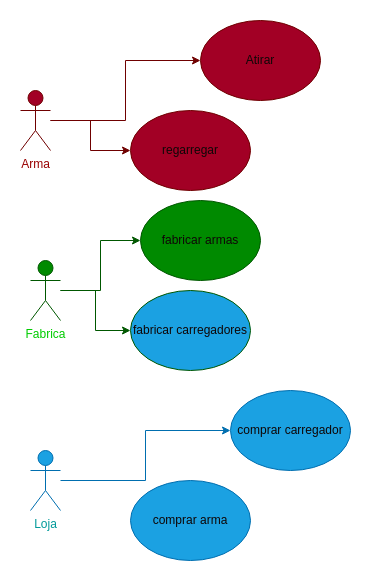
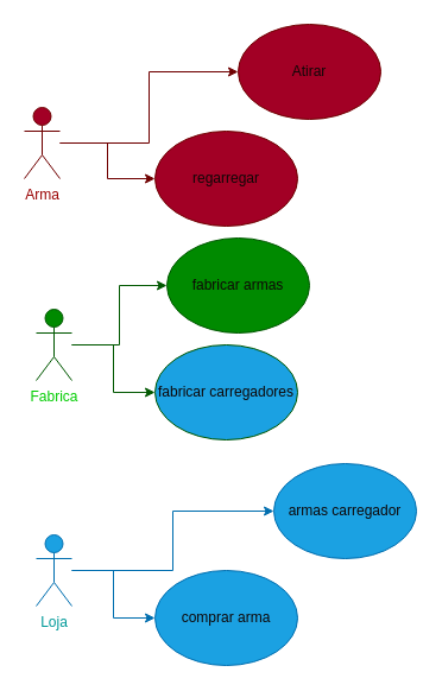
  <mxCell id="0" />
  <mxCell id="1" parent="0" />
  <mxCell id="2" style="edgeStyle=orthogonalEdgeStyle;rounded=0;orthogonalLoop=1;jettySize=auto;html=1;entryX=0;entryY=0.5;entryDx=0;entryDy=0;fillColor=#a20025;strokeColor=#6F0000;" edge="1" parent="1" source="4" target="5"><mxGeometry relative="1" as="geometry" /></mxCell>
  <mxCell id="3" style="edgeStyle=orthogonalEdgeStyle;rounded=0;orthogonalLoop=1;jettySize=auto;html=1;entryX=0;entryY=0.5;entryDx=0;entryDy=0;fillColor=#a20025;strokeColor=#6F0000;" edge="1" parent="1" source="4" target="6"><mxGeometry relative="1" as="geometry" /></mxCell>
  <mxCell id="4" value="Arma" style="shape=umlActor;verticalLabelPosition=bottom;verticalAlign=top;html=1;outlineConnect=0;fillColor=#a20025;fontColor=#990000;strokeColor=#6F0000;" vertex="1" parent="1"><mxGeometry x="20" y="90" width="30" height="60" as="geometry" /></mxCell>
  <mxCell id="5" value="Atirar" style="ellipse;whiteSpace=wrap;html=1;fillColor=#a20025;fontColor=#0F0707;strokeColor=#6F0000;" vertex="1" parent="1"><mxGeometry x="200" y="20" width="120" height="80" as="geometry" /></mxCell>
  <mxCell id="6" value="regarregar" style="ellipse;whiteSpace=wrap;html=1;fillColor=#a20025;fontColor=#0F0707;strokeColor=#6F0000;" vertex="1" parent="1"><mxGeometry x="130" y="110" width="120" height="80" as="geometry" /></mxCell>
+ <mxCell id="7" style="edgeStyle=orthogonalEdgeStyle;rounded=0;orthogonalLoop=1;jettySize=auto;html=1;entryX=0;entryY=0.5;entryDx=0;entryDy=0;fillColor=#1ba1e2;strokeColor=#006EAF;" edge="1" parent="1" source="9" target="11"><mxGeometry relative="1" as="geometry" /></mxCell>
  <mxCell id="8" style="edgeStyle=orthogonalEdgeStyle;rounded=0;orthogonalLoop=1;jettySize=auto;html=1;entryX=0;entryY=0.5;entryDx=0;entryDy=0;fillColor=#1ba1e2;strokeColor=#006EAF;" edge="1" parent="1" source="9" target="10"><mxGeometry relative="1" as="geometry" /></mxCell>
  <mxCell id="9" value="Loja&lt;br&gt;" style="shape=umlActor;verticalLabelPosition=bottom;verticalAlign=top;html=1;outlineConnect=0;fillColor=#1ba1e2;fontColor=#009999;strokeColor=#006EAF;" vertex="1" parent="1"><mxGeometry x="30" y="450" width="30" height="60" as="geometry" /></mxCell>
- <mxCell id="10" value="comprar carregador" style="ellipse;whiteSpace=wrap;html=1;fillColor=#1ba1e2;fontColor=#0F0707;strokeColor=#006EAF;" vertex="1" parent="1"><mxGeometry x="230" y="390" width="120" height="80" as="geometry" /></mxCell>
+ <mxCell id="10" value="armas carregador" style="ellipse;whiteSpace=wrap;html=1;fillColor=#1ba1e2;fontColor=#0F0707;strokeColor=#006EAF;" vertex="1" parent="1"><mxGeometry x="230" y="390" width="120" height="80" as="geometry" /></mxCell>
  <mxCell id="11" value="comprar arma" style="ellipse;whiteSpace=wrap;html=1;fillColor=#1ba1e2;fontColor=#0F0707;strokeColor=#006EAF;" vertex="1" parent="1"><mxGeometry x="130" y="480" width="120" height="80" as="geometry" /></mxCell>
  <mxCell id="12" style="edgeStyle=orthogonalEdgeStyle;rounded=0;orthogonalLoop=1;jettySize=auto;html=1;entryX=0;entryY=0.5;entryDx=0;entryDy=0;fillColor=#008a00;strokeColor=#005700;" edge="1" parent="1" source="14" target="16"><mxGeometry relative="1" as="geometry" /></mxCell>
  <mxCell id="13" style="edgeStyle=orthogonalEdgeStyle;rounded=0;orthogonalLoop=1;jettySize=auto;html=1;entryX=0;entryY=0.5;entryDx=0;entryDy=0;fillColor=#008a00;strokeColor=#005700;" edge="1" parent="1" source="14" target="15"><mxGeometry relative="1" as="geometry" /></mxCell>
  <mxCell id="14" value="Fabrica&lt;br&gt;" style="shape=umlActor;verticalLabelPosition=bottom;verticalAlign=top;html=1;outlineConnect=0;fillColor=#008a00;fontColor=#00CC00;strokeColor=#005700;" vertex="1" parent="1"><mxGeometry x="30" y="260" width="30" height="60" as="geometry" /></mxCell>
  <mxCell id="15" value="fabricar armas" style="ellipse;whiteSpace=wrap;html=1;fillColor=#008a00;fontColor=#0F0707;strokeColor=#005700;" vertex="1" parent="1"><mxGeometry x="140" y="200" width="120" height="80" as="geometry" /></mxCell>
  <mxCell id="16" value="fabricar carregadores" style="ellipse;whiteSpace=wrap;html=1;fillColor=#1ba1e2;fontColor=#0F0707;strokeColor=#005700;" vertex="1" parent="1"><mxGeometry x="130" y="290" width="120" height="80" as="geometry" /></mxCell>
